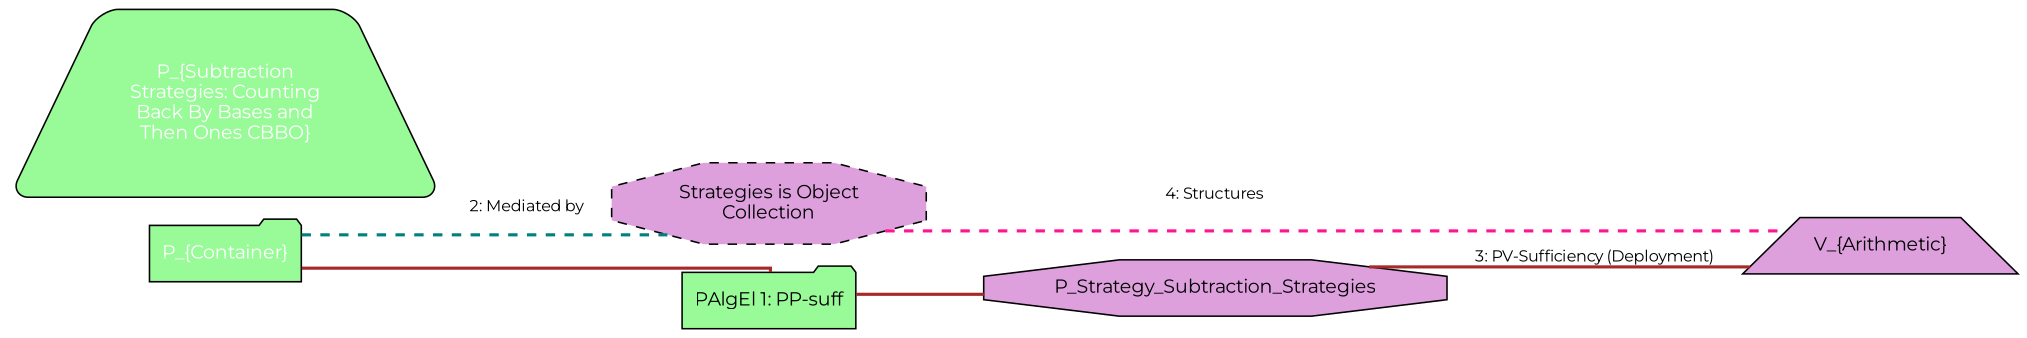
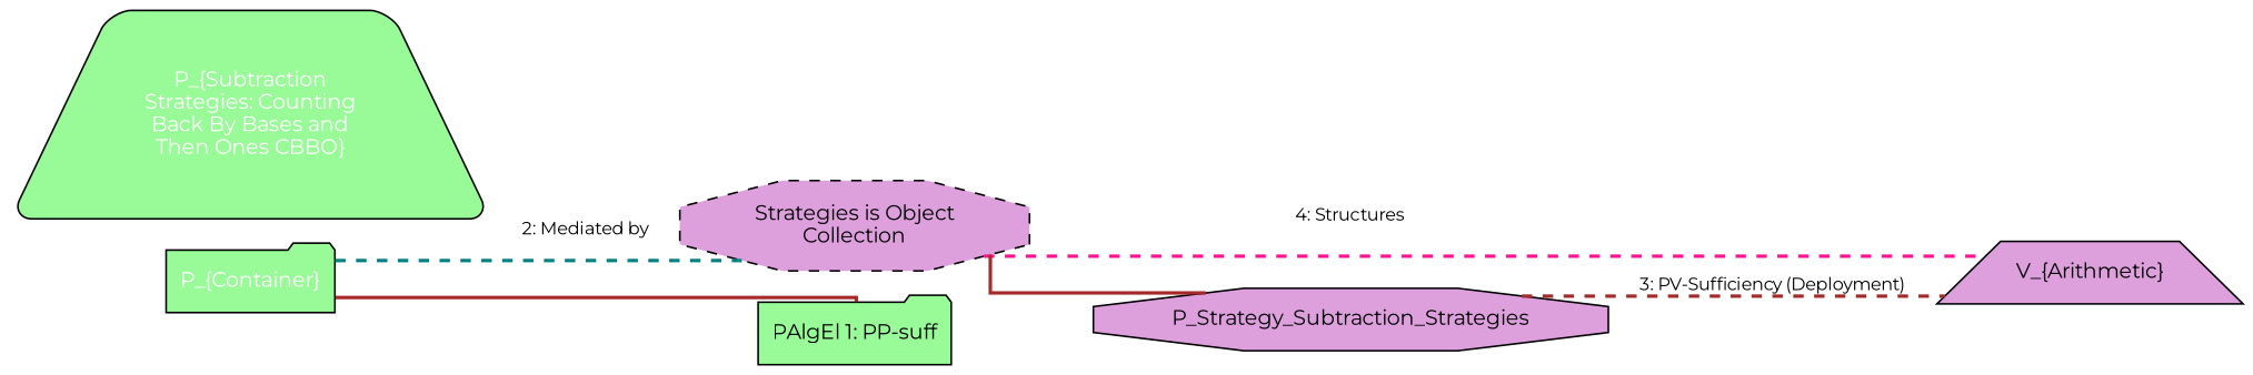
  digraph {
    fontname=Montserrat
    rankdir=LR
    splines=ortho
    node [fillcolor=palegreen fontname=Montserrat fontsize=12 shape=folder style=filled]
    edge [arrowhead=stealth color=brown fontname=Montserrat fontsize=10 penwidth=2.0 style=solid]
    n1 [fontcolor=white label="P_{Container}" style="filled,rounded"]
    n2 [fillcolor=plum label="Strategies is Object\nCollection" shape=octagon style="dashed,filled"]
    n3 [fontcolor=black label="PAlgEl 1: PP-suff"]
    n4 [fillcolor=plum label="V_{Arithmetic}" shape=trapezium]
    P_Strategy_Subtraction_Strategies [fillcolor=plum shape=octagon]
    n6 [fontcolor=white label="P_{Subtraction\nStrategies: Counting\nBack By Bases and\nThen Ones CBBO}" shape=trapezium style="filled,rounded"]
    n1 -> n2 [color=teal label="2: Mediated by" style=dashed]
    n1 -> n3 [arrowhead=none]
    n2 -> n4 [color=deeppink label="4: Structures" style=dashed]
-   n3 -> P_Strategy_Subtraction_Strategies [headport=_Counting_Back_By_Bases_and_Then_Ones_CBBO]
-   P_Strategy_Subtraction_Strategies -> n4 [label="3: PV-Sufficiency (Deployment)" tailport=_Counting_Back_By_Bases_and_Then_Ones_CBBO]
+   n2 -> P_Strategy_Subtraction_Strategies [headport=_Counting_Back_By_Bases_and_Then_Ones_CBBO]
+   P_Strategy_Subtraction_Strategies -> n4 [label="3: PV-Sufficiency (Deployment)" style=dashed tailport=_Counting_Back_By_Bases_and_Then_Ones_CBBO]
  }
